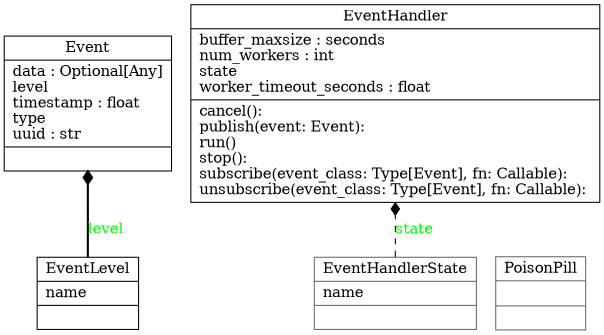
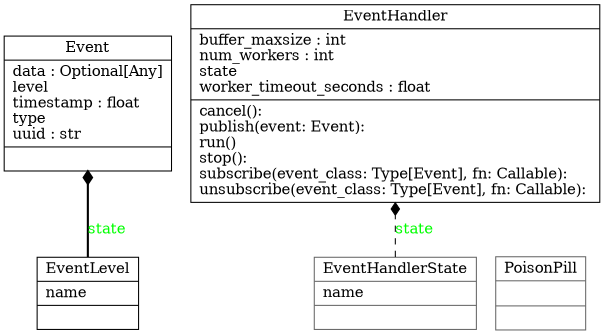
  digraph {
    rankdir=BT
    node [color=black fontcolor=black shape=record style=solid]
    edge [arrowhead=diamond arrowtail=none fontcolor=green]
    n1 [label="{Event|data : Optional[Any]\llevel\ltimestamp : float\ltype\luuid : str\l|}"]
-   n2 [label="{EventHandler|buffer_maxsize : seconds\lnum_workers : int\lstate\lworker_timeout_seconds : float\l|cancel(): \lpublish(event: Event): \lrun()\lstop(): \lsubscribe(event_class: Type[Event], fn: Callable): \lunsubscribe(event_class: Type[Event], fn: Callable): \l}"]
+   n2 [label="{EventHandler|buffer_maxsize : int\lnum_workers : int\lstate\lworker_timeout_seconds : float\l|cancel(): \lpublish(event: Event): \lrun()\lstop(): \lsubscribe(event_class: Type[Event], fn: Callable): \lunsubscribe(event_class: Type[Event], fn: Callable): \l}"]
    n3 [color=gray40 label="{EventHandlerState|name\l|}"]
    n4 [label="{EventLevel|name\l|}"]
    n5 [color=gray40 label="{PoisonPill|\l|}"]
    n3 -> n2 [label=state style=dashed]
-   n4 -> n1 [label=level style=bold]
+   n4 -> n1 [label=state style=bold]
  }
